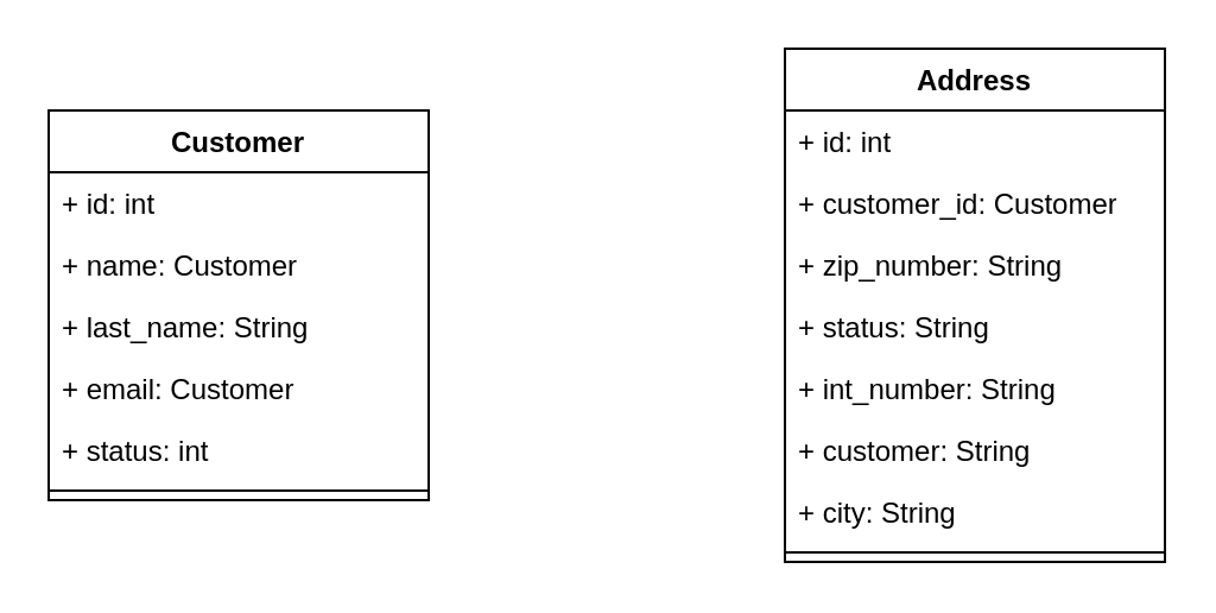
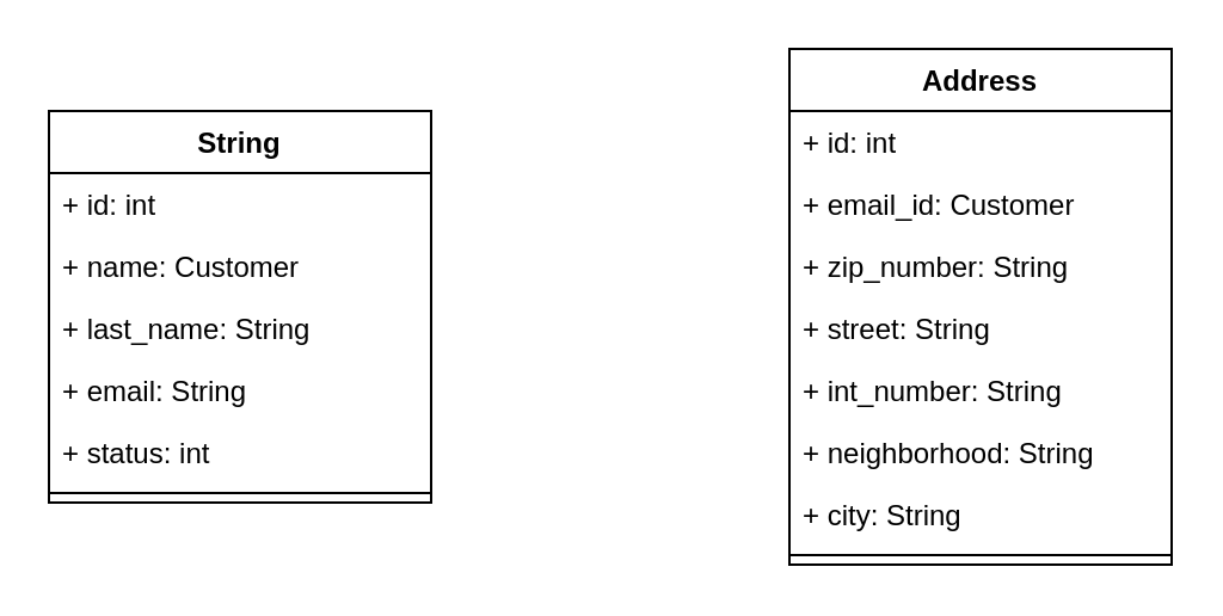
  <mxCell id="0" />
  <mxCell id="1" parent="0" />
- <mxCell id="2" value="Customer" style="swimlane;fontStyle=1;align=center;verticalAlign=top;childLayout=stackLayout;horizontal=1;startSize=26;horizontalStack=0;resizeParent=1;resizeParentMax=0;resizeLast=0;collapsible=1;marginBottom=0;whiteSpace=wrap;html=1;" parent="1" vertex="1"><mxGeometry x="20" y="46" width="160" height="164" as="geometry" /></mxCell>
+ <mxCell id="2" value="String" style="swimlane;fontStyle=1;align=center;verticalAlign=top;childLayout=stackLayout;horizontal=1;startSize=26;horizontalStack=0;resizeParent=1;resizeParentMax=0;resizeLast=0;collapsible=1;marginBottom=0;whiteSpace=wrap;html=1;" parent="1" vertex="1"><mxGeometry x="20" y="46" width="160" height="164" as="geometry" /></mxCell>
  <mxCell id="3" value="+ id: int" style="text;strokeColor=none;fillColor=none;align=left;verticalAlign=top;spacingLeft=4;spacingRight=4;overflow=hidden;rotatable=0;points=[[0,0.5],[1,0.5]];portConstraint=eastwest;whiteSpace=wrap;html=1;" parent="2" vertex="1"><mxGeometry y="26" width="160" height="26" as="geometry" /></mxCell>
  <mxCell id="4" value="+ name: Customer" style="text;strokeColor=none;fillColor=none;align=left;verticalAlign=top;spacingLeft=4;spacingRight=4;overflow=hidden;rotatable=0;points=[[0,0.5],[1,0.5]];portConstraint=eastwest;whiteSpace=wrap;html=1;" parent="2" vertex="1"><mxGeometry y="52" width="160" height="26" as="geometry" /></mxCell>
  <mxCell id="5" value="+ last_name: String" style="text;strokeColor=none;fillColor=none;align=left;verticalAlign=top;spacingLeft=4;spacingRight=4;overflow=hidden;rotatable=0;points=[[0,0.5],[1,0.5]];portConstraint=eastwest;whiteSpace=wrap;html=1;" parent="2" vertex="1"><mxGeometry y="78" width="160" height="26" as="geometry" /></mxCell>
- <mxCell id="6" value="+ email: Customer" style="text;strokeColor=none;fillColor=none;align=left;verticalAlign=top;spacingLeft=4;spacingRight=4;overflow=hidden;rotatable=0;points=[[0,0.5],[1,0.5]];portConstraint=eastwest;whiteSpace=wrap;html=1;" parent="2" vertex="1"><mxGeometry y="104" width="160" height="26" as="geometry" /></mxCell>
+ <mxCell id="6" value="+ email: String" style="text;strokeColor=none;fillColor=none;align=left;verticalAlign=top;spacingLeft=4;spacingRight=4;overflow=hidden;rotatable=0;points=[[0,0.5],[1,0.5]];portConstraint=eastwest;whiteSpace=wrap;html=1;" parent="2" vertex="1"><mxGeometry y="104" width="160" height="26" as="geometry" /></mxCell>
  <mxCell id="7" value="+ status: int" style="text;strokeColor=none;fillColor=none;align=left;verticalAlign=top;spacingLeft=4;spacingRight=4;overflow=hidden;rotatable=0;points=[[0,0.5],[1,0.5]];portConstraint=eastwest;whiteSpace=wrap;html=1;" parent="2" vertex="1"><mxGeometry y="130" width="160" height="26" as="geometry" /></mxCell>
  <mxCell id="8" value="" style="line;strokeWidth=1;fillColor=none;align=left;verticalAlign=middle;spacingTop=-1;spacingLeft=3;spacingRight=3;rotatable=0;labelPosition=right;points=[];portConstraint=eastwest;strokeColor=inherit;" parent="2" vertex="1"><mxGeometry y="156" width="160" height="8" as="geometry" /></mxCell>
  <mxCell id="9" value="Address" style="swimlane;fontStyle=1;align=center;verticalAlign=top;childLayout=stackLayout;horizontal=1;startSize=26;horizontalStack=0;resizeParent=1;resizeParentMax=0;resizeLast=0;collapsible=1;marginBottom=0;whiteSpace=wrap;html=1;" parent="1" vertex="1"><mxGeometry x="330" y="20" width="160" height="216" as="geometry" /></mxCell>
  <mxCell id="10" value="+ id: int" style="text;strokeColor=none;fillColor=none;align=left;verticalAlign=top;spacingLeft=4;spacingRight=4;overflow=hidden;rotatable=0;points=[[0,0.5],[1,0.5]];portConstraint=eastwest;whiteSpace=wrap;html=1;" parent="9" vertex="1"><mxGeometry y="26" width="160" height="26" as="geometry" /></mxCell>
- <mxCell id="11" value="+ customer_id: Customer" style="text;strokeColor=none;fillColor=none;align=left;verticalAlign=top;spacingLeft=4;spacingRight=4;overflow=hidden;rotatable=0;points=[[0,0.5],[1,0.5]];portConstraint=eastwest;whiteSpace=wrap;html=1;" parent="9" vertex="1"><mxGeometry y="52" width="160" height="26" as="geometry" /></mxCell>
+ <mxCell id="11" value="+ email_id: Customer" style="text;strokeColor=none;fillColor=none;align=left;verticalAlign=top;spacingLeft=4;spacingRight=4;overflow=hidden;rotatable=0;points=[[0,0.5],[1,0.5]];portConstraint=eastwest;whiteSpace=wrap;html=1;" parent="9" vertex="1"><mxGeometry y="52" width="160" height="26" as="geometry" /></mxCell>
  <mxCell id="12" value="+ zip_number: String" style="text;strokeColor=none;fillColor=none;align=left;verticalAlign=top;spacingLeft=4;spacingRight=4;overflow=hidden;rotatable=0;points=[[0,0.5],[1,0.5]];portConstraint=eastwest;whiteSpace=wrap;html=1;" parent="9" vertex="1"><mxGeometry y="78" width="160" height="26" as="geometry" /></mxCell>
- <mxCell id="13" value="+ status: String" style="text;strokeColor=none;fillColor=none;align=left;verticalAlign=top;spacingLeft=4;spacingRight=4;overflow=hidden;rotatable=0;points=[[0,0.5],[1,0.5]];portConstraint=eastwest;whiteSpace=wrap;html=1;" parent="9" vertex="1"><mxGeometry y="104" width="160" height="26" as="geometry" /></mxCell>
+ <mxCell id="13" value="+ street: String" style="text;strokeColor=none;fillColor=none;align=left;verticalAlign=top;spacingLeft=4;spacingRight=4;overflow=hidden;rotatable=0;points=[[0,0.5],[1,0.5]];portConstraint=eastwest;whiteSpace=wrap;html=1;" parent="9" vertex="1"><mxGeometry y="104" width="160" height="26" as="geometry" /></mxCell>
  <mxCell id="14" value="+ int_number: String" style="text;strokeColor=none;fillColor=none;align=left;verticalAlign=top;spacingLeft=4;spacingRight=4;overflow=hidden;rotatable=0;points=[[0,0.5],[1,0.5]];portConstraint=eastwest;whiteSpace=wrap;html=1;" parent="9" vertex="1"><mxGeometry y="130" width="160" height="26" as="geometry" /></mxCell>
- <mxCell id="15" value="+ customer: String" style="text;strokeColor=none;fillColor=none;align=left;verticalAlign=top;spacingLeft=4;spacingRight=4;overflow=hidden;rotatable=0;points=[[0,0.5],[1,0.5]];portConstraint=eastwest;whiteSpace=wrap;html=1;" parent="9" vertex="1"><mxGeometry y="156" width="160" height="26" as="geometry" /></mxCell>
+ <mxCell id="15" value="+ neighborhood: String" style="text;strokeColor=none;fillColor=none;align=left;verticalAlign=top;spacingLeft=4;spacingRight=4;overflow=hidden;rotatable=0;points=[[0,0.5],[1,0.5]];portConstraint=eastwest;whiteSpace=wrap;html=1;" parent="9" vertex="1"><mxGeometry y="156" width="160" height="26" as="geometry" /></mxCell>
  <mxCell id="16" value="+ city: String" style="text;strokeColor=none;fillColor=none;align=left;verticalAlign=top;spacingLeft=4;spacingRight=4;overflow=hidden;rotatable=0;points=[[0,0.5],[1,0.5]];portConstraint=eastwest;whiteSpace=wrap;html=1;" parent="9" vertex="1"><mxGeometry y="182" width="160" height="26" as="geometry" /></mxCell>
  <mxCell id="17" value="" style="line;strokeWidth=1;fillColor=none;align=left;verticalAlign=middle;spacingTop=-1;spacingLeft=3;spacingRight=3;rotatable=0;labelPosition=right;points=[];portConstraint=eastwest;strokeColor=inherit;" parent="9" vertex="1"><mxGeometry y="208" width="160" height="8" as="geometry" /></mxCell>
